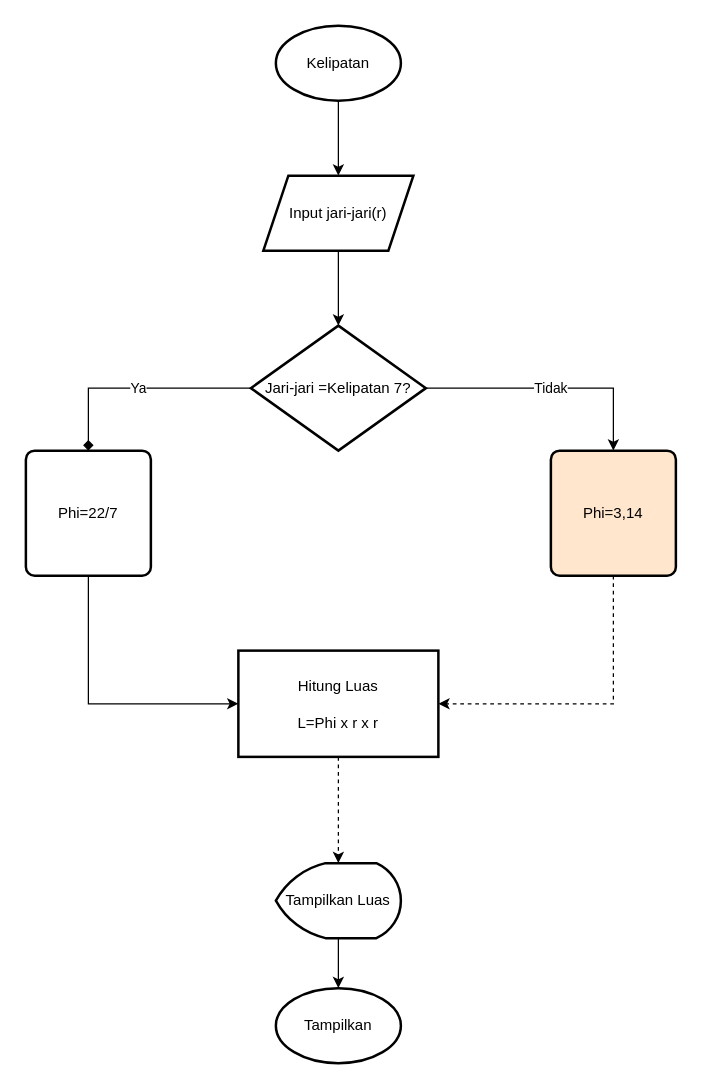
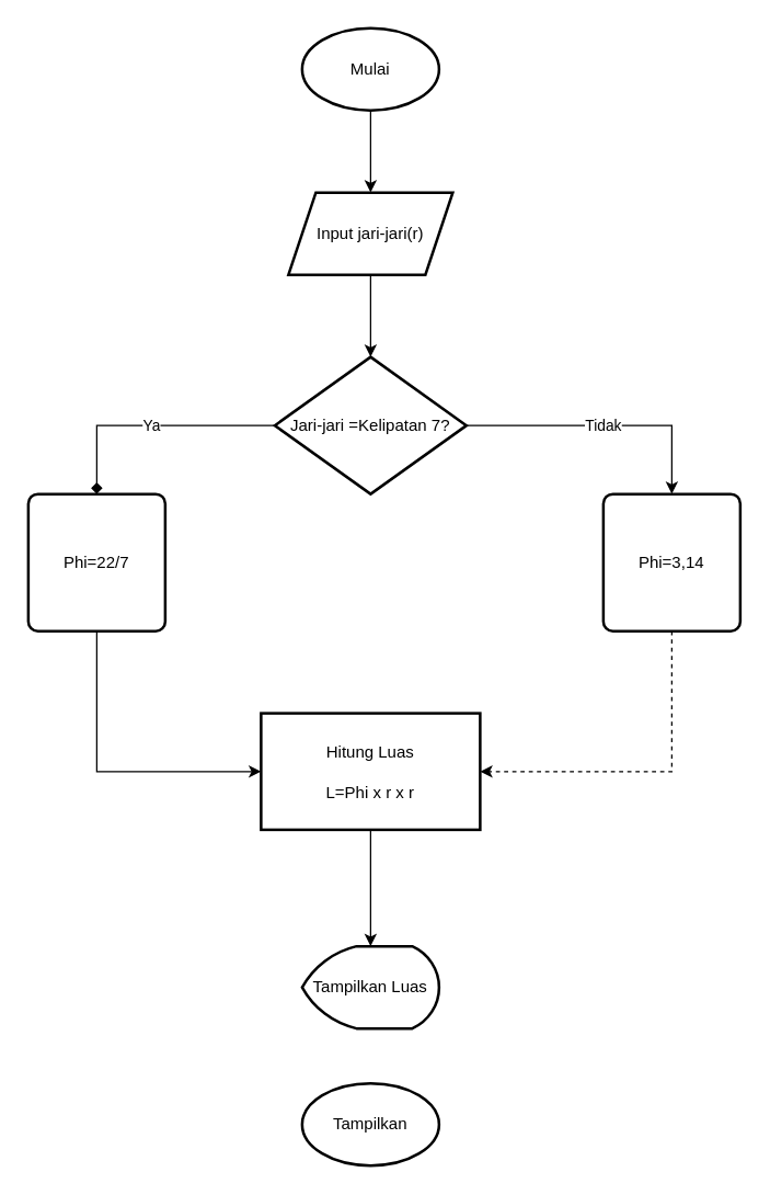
  <mxCell id="0" />
  <mxCell id="1" parent="0" />
  <mxCell id="2" value="" style="edgeStyle=orthogonalEdgeStyle;rounded=0;orthogonalLoop=1;jettySize=auto;html=1;" edge="1" parent="1" source="3" target="5"><mxGeometry relative="1" as="geometry" /></mxCell>
- <mxCell id="3" value="Kelipatan" style="strokeWidth=2;html=1;shape=mxgraph.flowchart.start_1;whiteSpace=wrap;" vertex="1" parent="1"><mxGeometry x="220" y="20" width="100" height="60" as="geometry" /></mxCell>
+ <mxCell id="3" value="Mulai" style="strokeWidth=2;html=1;shape=mxgraph.flowchart.start_1;whiteSpace=wrap;" vertex="1" parent="1"><mxGeometry x="220" y="20" width="100" height="60" as="geometry" /></mxCell>
  <mxCell id="4" style="edgeStyle=orthogonalEdgeStyle;rounded=0;orthogonalLoop=1;jettySize=auto;html=1;exitX=0.5;exitY=1;exitDx=0;exitDy=0;" edge="1" parent="1" source="5" target="8"><mxGeometry relative="1" as="geometry" /></mxCell>
  <mxCell id="5" value="Input jari-jari(r)" style="shape=parallelogram;perimeter=parallelogramPerimeter;whiteSpace=wrap;html=1;fixedSize=1;strokeWidth=2;" vertex="1" parent="1"><mxGeometry x="210" y="140" width="120" height="60" as="geometry" /></mxCell>
  <mxCell id="6" value="Tidak" style="edgeStyle=orthogonalEdgeStyle;rounded=0;orthogonalLoop=1;jettySize=auto;html=1;exitX=1;exitY=0.5;exitDx=0;exitDy=0;exitPerimeter=0;entryX=0.5;entryY=0;entryDx=0;entryDy=0;" edge="1" parent="1" source="8" target="9"><mxGeometry relative="1" as="geometry" /></mxCell>
  <mxCell id="7" value="Ya" style="edgeStyle=orthogonalEdgeStyle;rounded=0;orthogonalLoop=1;jettySize=auto;html=1;exitX=0;exitY=0.5;exitDx=0;exitDy=0;exitPerimeter=0;entryX=0.5;entryY=0;entryDx=0;entryDy=0;endArrow=diamond;" edge="1" parent="1" source="8" target="11"><mxGeometry relative="1" as="geometry" /></mxCell>
  <mxCell id="8" value="Jari-jari =Kelipatan 7?" style="strokeWidth=2;html=1;shape=mxgraph.flowchart.decision;whiteSpace=wrap;" vertex="1" parent="1"><mxGeometry x="200" y="260" width="140" height="100" as="geometry" /></mxCell>
- <mxCell id="9" value="Phi=3,14" style="rounded=1;whiteSpace=wrap;html=1;absoluteArcSize=1;arcSize=14;strokeWidth=2;fillColor=#ffe6cc;" vertex="1" parent="1"><mxGeometry x="440" y="360" width="100" height="100" as="geometry" /></mxCell>
+ <mxCell id="9" value="Phi=3,14" style="rounded=1;whiteSpace=wrap;html=1;absoluteArcSize=1;arcSize=14;strokeWidth=2;" vertex="1" parent="1"><mxGeometry x="440" y="360" width="100" height="100" as="geometry" /></mxCell>
  <mxCell id="10" style="edgeStyle=orthogonalEdgeStyle;rounded=0;orthogonalLoop=1;jettySize=auto;html=1;exitX=0.5;exitY=1;exitDx=0;exitDy=0;entryX=0;entryY=0.5;entryDx=0;entryDy=0;" edge="1" parent="1" source="11" target="12"><mxGeometry relative="1" as="geometry" /></mxCell>
  <mxCell id="11" value="Phi=22/7" style="rounded=1;whiteSpace=wrap;html=1;absoluteArcSize=1;arcSize=14;strokeWidth=2;" vertex="1" parent="1"><mxGeometry x="20" y="360" width="100" height="100" as="geometry" /></mxCell>
  <mxCell id="12" value="&lt;div&gt;Hitung Luas&lt;/div&gt;&lt;div&gt;&lt;br&gt;&lt;/div&gt;&lt;div&gt;L=Phi x r x r &lt;br&gt;&lt;/div&gt;" style="whiteSpace=wrap;html=1;absoluteArcSize=1;arcSize=14;strokeWidth=2;rounded=0;" vertex="1" parent="1"><mxGeometry x="190" y="520" width="160" height="85" as="geometry" /></mxCell>
  <mxCell id="13" style="edgeStyle=orthogonalEdgeStyle;rounded=0;orthogonalLoop=1;jettySize=auto;html=1;exitX=0.5;exitY=1;exitDx=0;exitDy=0;entryX=1;entryY=0.5;entryDx=0;entryDy=0;dashed=1;" edge="1" parent="1" source="9" target="12"><mxGeometry relative="1" as="geometry" /></mxCell>
  <mxCell id="14" value="Tampilkan Luas" style="strokeWidth=2;html=1;shape=mxgraph.flowchart.display;whiteSpace=wrap;" vertex="1" parent="1"><mxGeometry x="220" y="690" width="100" height="60" as="geometry" /></mxCell>
- <mxCell id="15" style="edgeStyle=orthogonalEdgeStyle;rounded=0;orthogonalLoop=1;jettySize=auto;html=1;exitX=0.5;exitY=1;exitDx=0;exitDy=0;entryX=0.5;entryY=0;entryDx=0;entryDy=0;entryPerimeter=0;dashed=1;" edge="1" parent="1" source="12" target="14"><mxGeometry relative="1" as="geometry" /></mxCell>
+ <mxCell id="15" style="edgeStyle=orthogonalEdgeStyle;rounded=0;orthogonalLoop=1;jettySize=auto;html=1;exitX=0.5;exitY=1;exitDx=0;exitDy=0;entryX=0.5;entryY=0;entryDx=0;entryDy=0;entryPerimeter=0;" edge="1" parent="1" source="12" target="14"><mxGeometry relative="1" as="geometry" /></mxCell>
  <mxCell id="16" value="Tampilkan" style="strokeWidth=2;html=1;shape=mxgraph.flowchart.start_1;whiteSpace=wrap;" vertex="1" parent="1"><mxGeometry x="220" y="790" width="100" height="60" as="geometry" /></mxCell>
- <mxCell id="17" style="edgeStyle=orthogonalEdgeStyle;rounded=0;orthogonalLoop=1;jettySize=auto;html=1;exitX=0.5;exitY=1;exitDx=0;exitDy=0;exitPerimeter=0;entryX=0.5;entryY=0;entryDx=0;entryDy=0;entryPerimeter=0;" edge="1" parent="1" source="14" target="16"><mxGeometry relative="1" as="geometry" /></mxCell>
